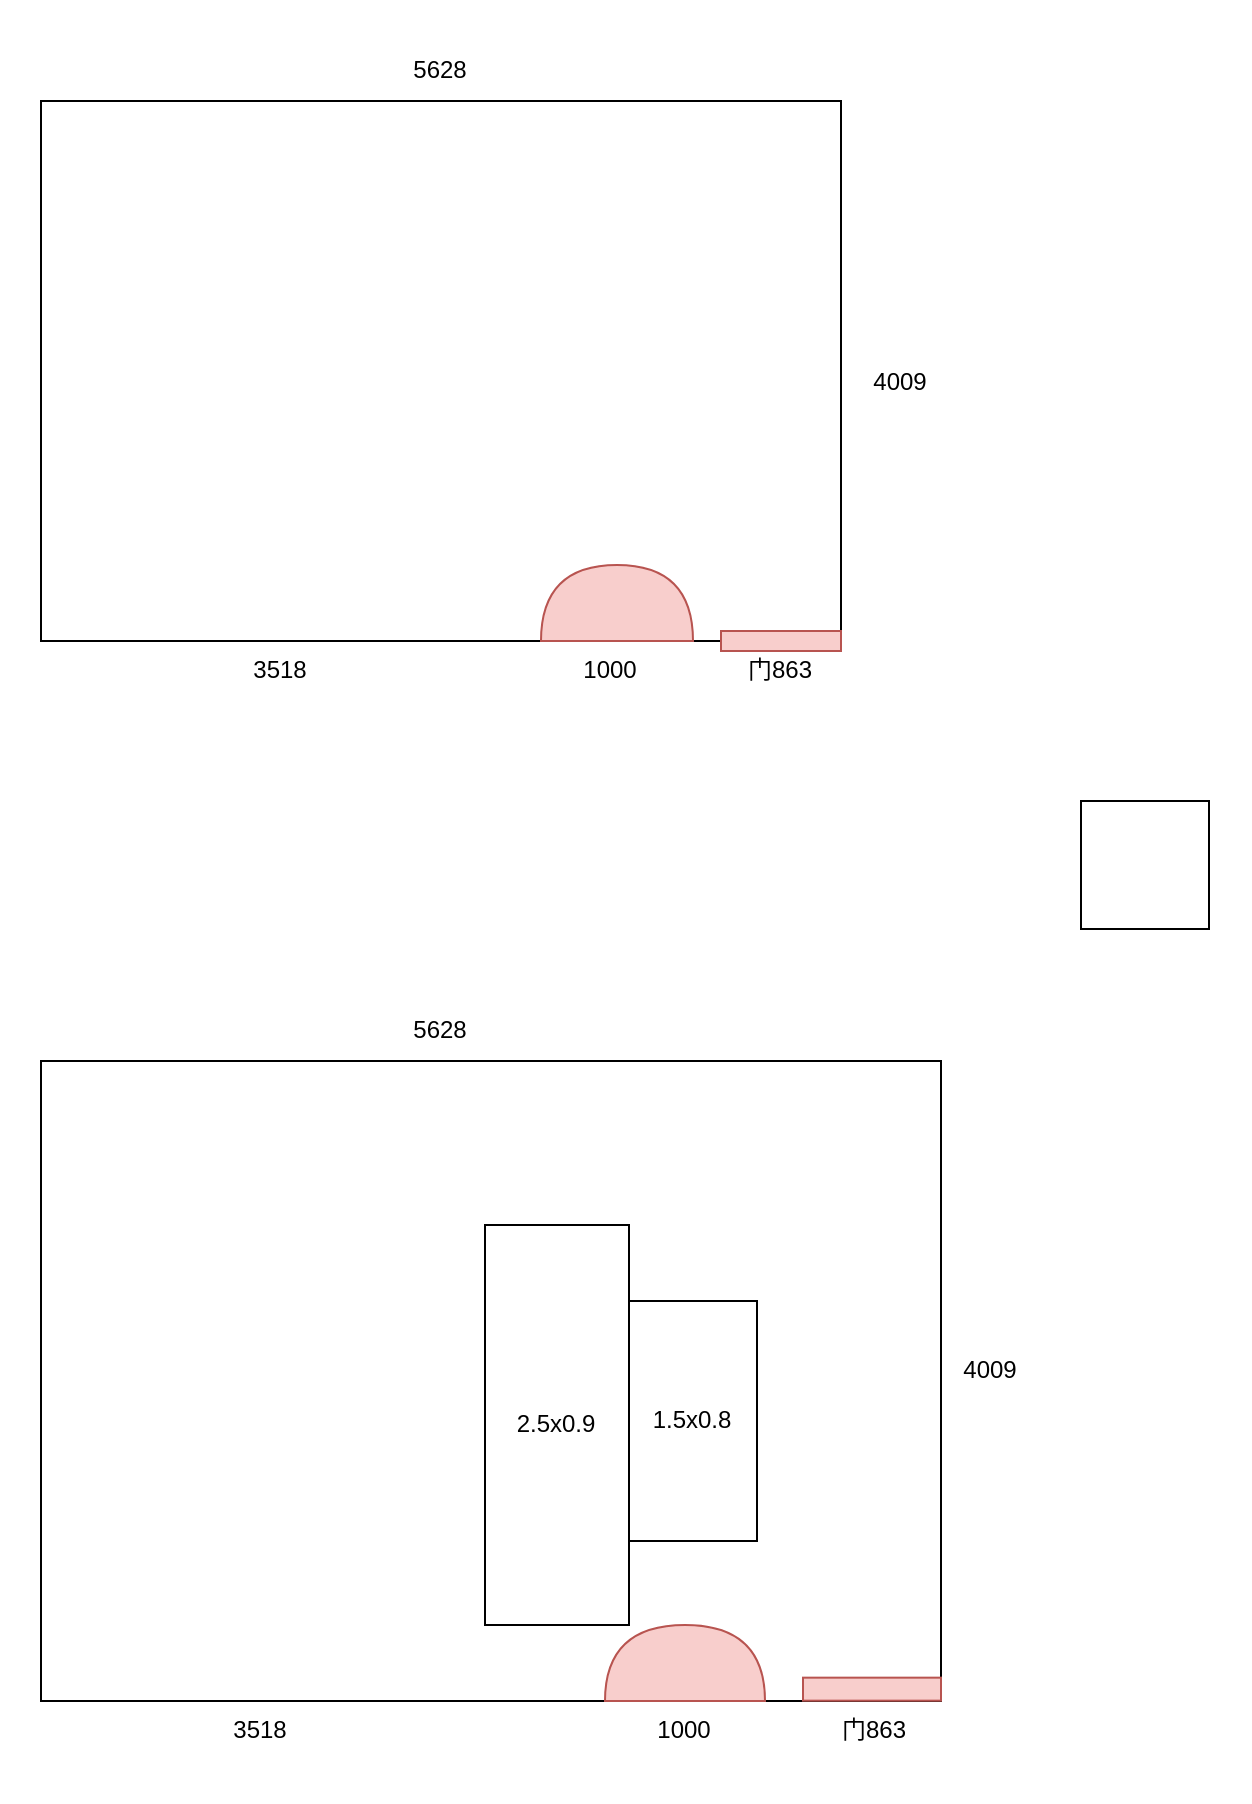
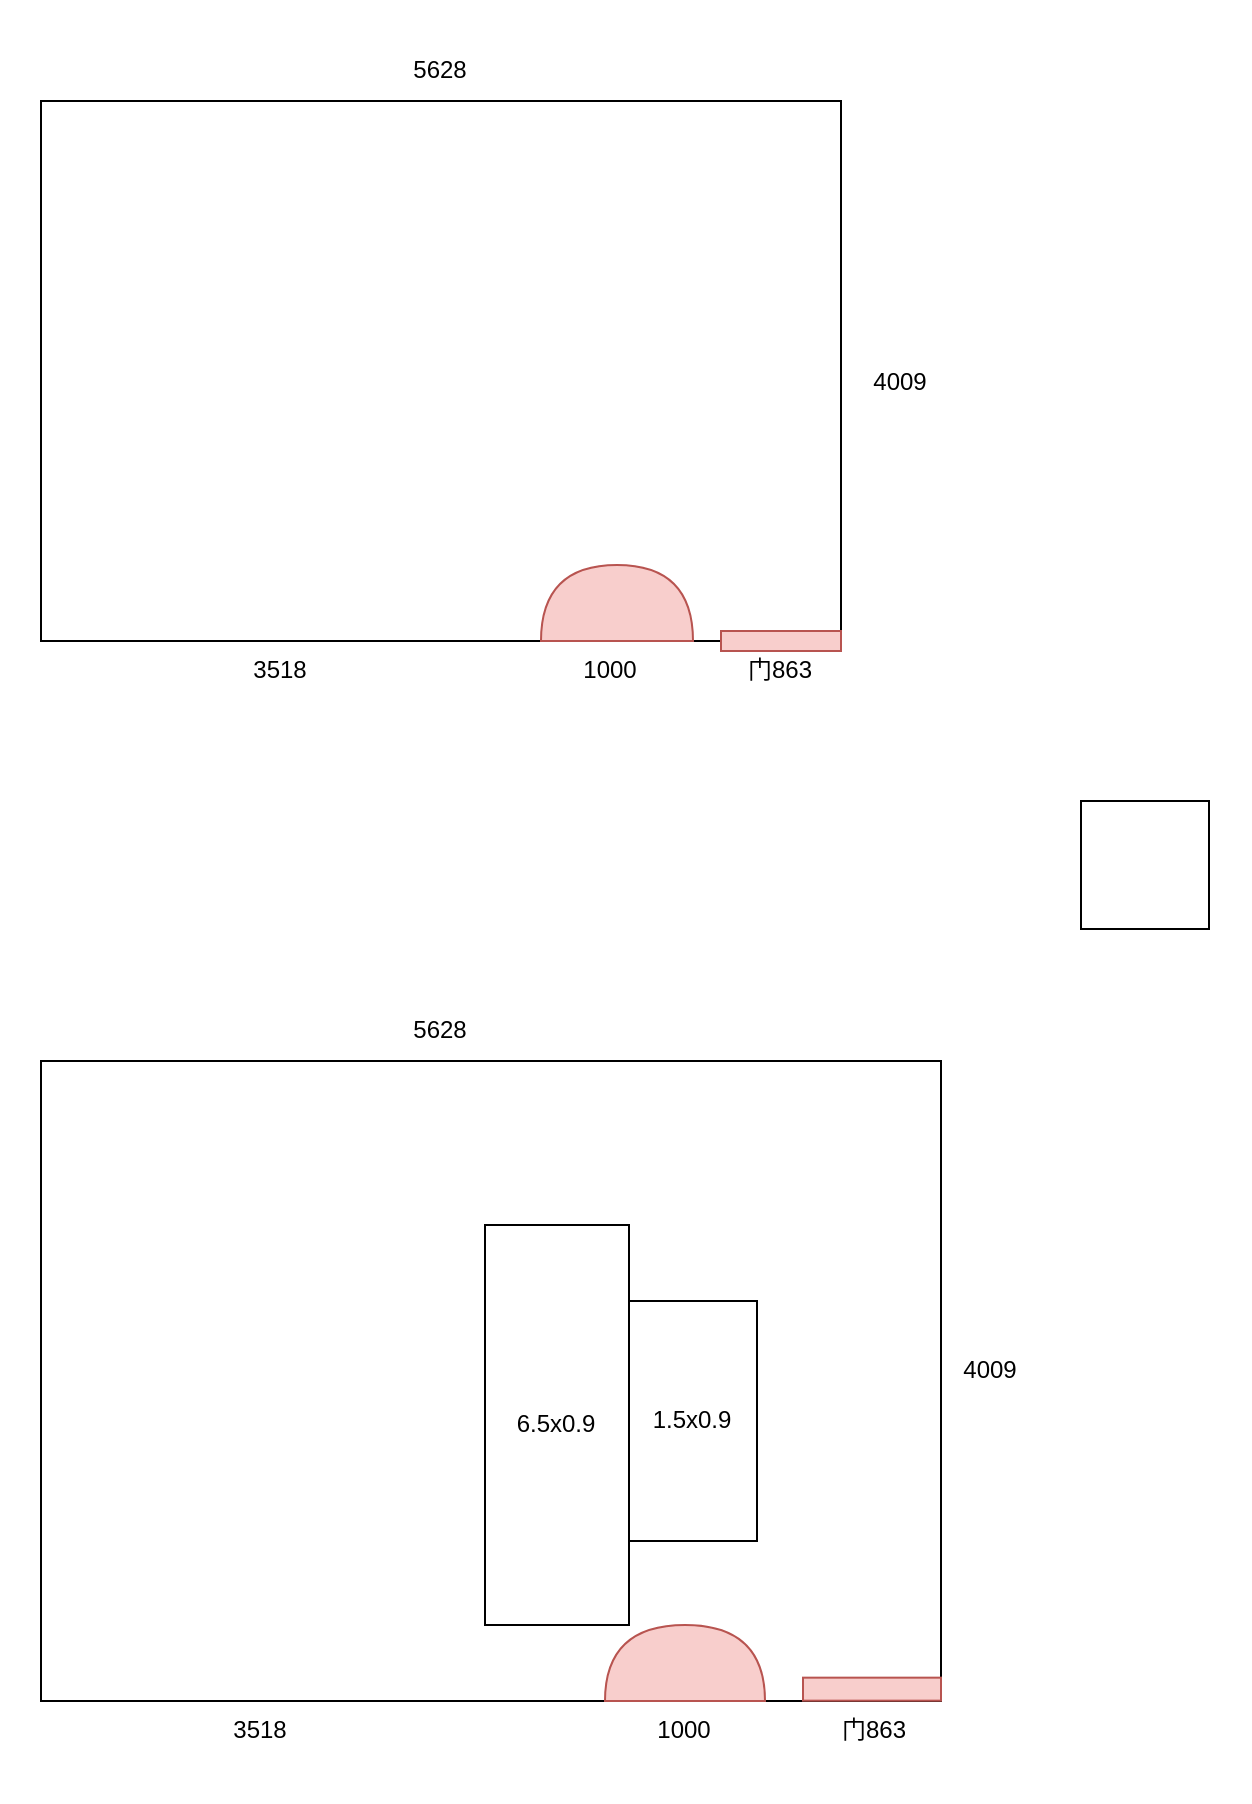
  <mxCell id="0" />
  <mxCell id="1" parent="0" />
  <mxCell id="2" value="" style="rounded=0;whiteSpace=wrap;html=1;" vertex="1" parent="1"><mxGeometry x="20" y="50" width="400" height="270" as="geometry" /></mxCell>
  <mxCell id="3" value="5628" style="text;html=1;align=center;verticalAlign=middle;whiteSpace=wrap;rounded=0;" vertex="1" parent="1"><mxGeometry x="190" y="20" width="60" height="30" as="geometry" /></mxCell>
  <mxCell id="4" value="门863" style="text;html=1;align=center;verticalAlign=middle;whiteSpace=wrap;rounded=0;" vertex="1" parent="1"><mxGeometry x="360" y="320" width="60" height="30" as="geometry" /></mxCell>
  <mxCell id="5" value="" style="shape=or;whiteSpace=wrap;html=1;direction=north;fillColor=#f8cecc;strokeColor=#b85450;" vertex="1" parent="1"><mxGeometry x="270" y="282" width="76" height="38" as="geometry" /></mxCell>
  <mxCell id="6" value="1000" style="text;html=1;align=center;verticalAlign=middle;whiteSpace=wrap;rounded=0;" vertex="1" parent="1"><mxGeometry x="270" y="320" width="70" height="30" as="geometry" /></mxCell>
  <mxCell id="7" value="3518" style="text;html=1;align=center;verticalAlign=middle;whiteSpace=wrap;rounded=0;" vertex="1" parent="1"><mxGeometry x="110" y="320" width="60" height="30" as="geometry" /></mxCell>
  <mxCell id="8" value="" style="rounded=0;whiteSpace=wrap;html=1;fillColor=#f8cecc;strokeColor=#b85450;aspect=fixed;" vertex="1" parent="1"><mxGeometry x="360" y="315" width="60" height="10" as="geometry" /></mxCell>
  <mxCell id="9" value="4009" style="text;html=1;align=center;verticalAlign=middle;whiteSpace=wrap;rounded=0;" vertex="1" parent="1"><mxGeometry x="420" y="176" width="60" height="30" as="geometry" /></mxCell>
  <mxCell id="10" value="" style="rounded=0;whiteSpace=wrap;html=1;" vertex="1" parent="1"><mxGeometry x="20" y="530" width="450" height="320" as="geometry" /></mxCell>
  <mxCell id="11" value="5628" style="text;html=1;align=center;verticalAlign=middle;whiteSpace=wrap;rounded=0;" vertex="1" parent="1"><mxGeometry x="190" y="500" width="60" height="30" as="geometry" /></mxCell>
  <mxCell id="12" value="门863" style="text;html=1;align=center;verticalAlign=middle;whiteSpace=wrap;rounded=0;" vertex="1" parent="1"><mxGeometry x="407" y="850" width="60" height="30" as="geometry" /></mxCell>
  <mxCell id="13" value="" style="shape=or;whiteSpace=wrap;html=1;direction=north;fillColor=#f8cecc;strokeColor=#b85450;" vertex="1" parent="1"><mxGeometry x="302" y="812" width="80" height="38" as="geometry" /></mxCell>
  <mxCell id="14" value="1000" style="text;html=1;align=center;verticalAlign=middle;whiteSpace=wrap;rounded=0;" vertex="1" parent="1"><mxGeometry x="307" y="850" width="70" height="30" as="geometry" /></mxCell>
  <mxCell id="15" value="3518" style="text;html=1;align=center;verticalAlign=middle;whiteSpace=wrap;rounded=0;" vertex="1" parent="1"><mxGeometry x="100" y="850" width="60" height="30" as="geometry" /></mxCell>
  <mxCell id="16" value="" style="rounded=0;whiteSpace=wrap;html=1;fillColor=#f8cecc;strokeColor=#b85450;aspect=fixed;" vertex="1" parent="1"><mxGeometry x="401" y="838.33" width="69" height="11.5" as="geometry" /></mxCell>
  <mxCell id="17" value="4009" style="text;html=1;align=center;verticalAlign=middle;whiteSpace=wrap;rounded=0;" vertex="1" parent="1"><mxGeometry x="465" y="670" width="60" height="30" as="geometry" /></mxCell>
  <mxCell id="18" style="edgeStyle=orthogonalEdgeStyle;rounded=0;orthogonalLoop=1;jettySize=auto;html=1;exitX=0.5;exitY=1;exitDx=0;exitDy=0;" edge="1" parent="1" source="14" target="14"><mxGeometry relative="1" as="geometry" /></mxCell>
- <mxCell id="19" value="1.5x0.8" style="rounded=0;whiteSpace=wrap;html=1;" vertex="1" parent="1"><mxGeometry x="314" y="650" width="64" height="120" as="geometry" /></mxCell>
- <mxCell id="20" value="2.5x0.9" style="rounded=0;whiteSpace=wrap;html=1;" vertex="1" parent="1"><mxGeometry x="242" y="612" width="72" height="200" as="geometry" /></mxCell>
+ <mxCell id="19" value="1.5x0.9" style="rounded=0;whiteSpace=wrap;html=1;" vertex="1" parent="1"><mxGeometry x="314" y="650" width="64" height="120" as="geometry" /></mxCell>
+ <mxCell id="20" value="6.5x0.9" style="rounded=0;whiteSpace=wrap;html=1;" vertex="1" parent="1"><mxGeometry x="242" y="612" width="72" height="200" as="geometry" /></mxCell>
  <mxCell id="21" value="" style="rounded=0;whiteSpace=wrap;html=1;" vertex="1" parent="1"><mxGeometry x="540" y="400" width="64" height="64" as="geometry" /></mxCell>
